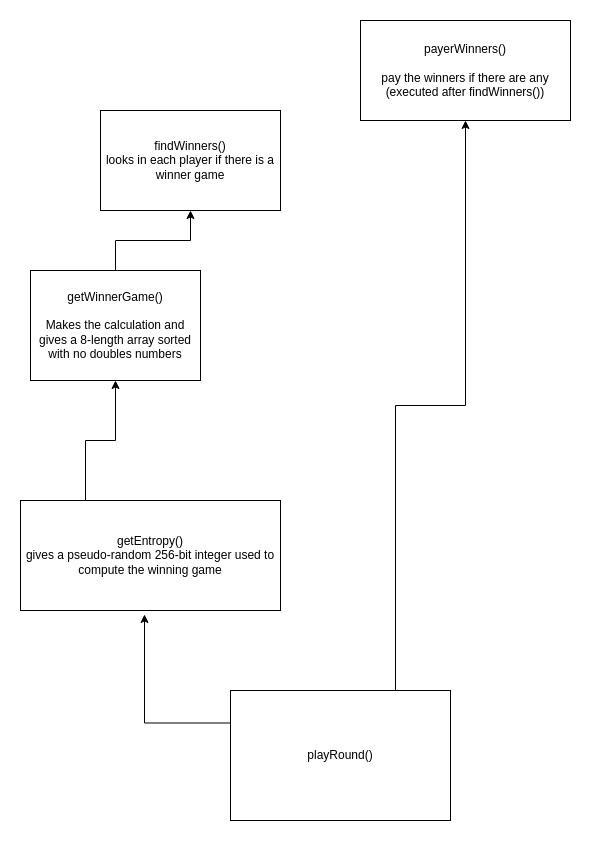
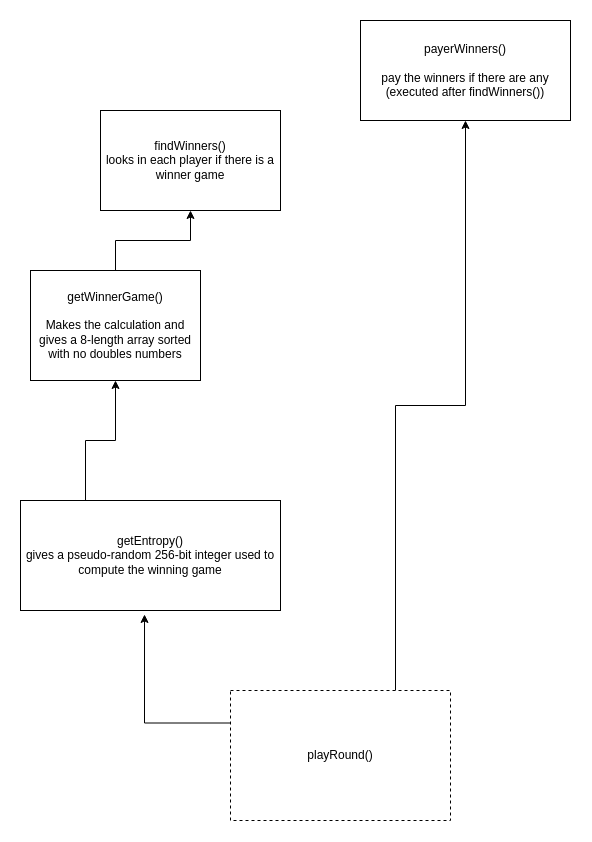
  <mxCell id="0" />
  <mxCell id="1" parent="0" />
  <mxCell id="2" value="findWinners()&lt;br&gt;looks in each player if there is a winner game&lt;br&gt;" style="rounded=0;whiteSpace=wrap;html=1;" vertex="1" parent="1"><mxGeometry x="100" y="110" width="180" height="100" as="geometry" /></mxCell>
  <mxCell id="3" value="payerWinners()&lt;br&gt;&lt;br&gt;pay the winners if there are any&lt;br&gt;(executed after findWinners())&lt;br&gt;" style="rounded=0;whiteSpace=wrap;html=1;" vertex="1" parent="1"><mxGeometry x="360" y="20" width="210" height="100" as="geometry" /></mxCell>
  <mxCell id="4" style="edgeStyle=orthogonalEdgeStyle;rounded=0;orthogonalLoop=1;jettySize=auto;html=1;exitX=0.5;exitY=0;exitDx=0;exitDy=0;entryX=0.5;entryY=1;entryDx=0;entryDy=0;" edge="1" parent="1" source="5" target="2"><mxGeometry relative="1" as="geometry" /></mxCell>
  <mxCell id="5" value="getWinnerGame()&lt;br&gt;&lt;br&gt;Makes the calculation and gives a 8-length array sorted with no doubles numbers&lt;br&gt;" style="rounded=0;whiteSpace=wrap;html=1;" vertex="1" parent="1"><mxGeometry x="30" y="270" width="170" height="110" as="geometry" /></mxCell>
  <mxCell id="6" style="edgeStyle=orthogonalEdgeStyle;rounded=0;orthogonalLoop=1;jettySize=auto;html=1;exitX=0.25;exitY=0;exitDx=0;exitDy=0;" edge="1" parent="1" source="7" target="5"><mxGeometry relative="1" as="geometry" /></mxCell>
  <mxCell id="7" value="getEntropy()&lt;br&gt;gives a pseudo-random 256-bit integer used to compute the winning game&lt;br&gt;" style="rounded=0;whiteSpace=wrap;html=1;" vertex="1" parent="1"><mxGeometry x="20" y="500" width="260" height="110" as="geometry" /></mxCell>
  <mxCell id="8" style="edgeStyle=orthogonalEdgeStyle;rounded=0;orthogonalLoop=1;jettySize=auto;html=1;exitX=0;exitY=0.25;exitDx=0;exitDy=0;entryX=0.477;entryY=1.036;entryDx=0;entryDy=0;entryPerimeter=0;" edge="1" parent="1" source="10" target="7"><mxGeometry relative="1" as="geometry" /></mxCell>
  <mxCell id="9" style="edgeStyle=orthogonalEdgeStyle;rounded=0;orthogonalLoop=1;jettySize=auto;html=1;exitX=0.75;exitY=0;exitDx=0;exitDy=0;entryX=0.5;entryY=1;entryDx=0;entryDy=0;" edge="1" parent="1" source="10" target="3"><mxGeometry relative="1" as="geometry" /></mxCell>
- <mxCell id="10" value="playRound()" style="rounded=0;whiteSpace=wrap;html=1;" vertex="1" parent="1"><mxGeometry x="230" y="690" width="220" height="130" as="geometry" /></mxCell>
+ <mxCell id="10" value="playRound()" style="rounded=0;whiteSpace=wrap;html=1;dashed=1;" vertex="1" parent="1"><mxGeometry x="230" y="690" width="220" height="130" as="geometry" /></mxCell>
